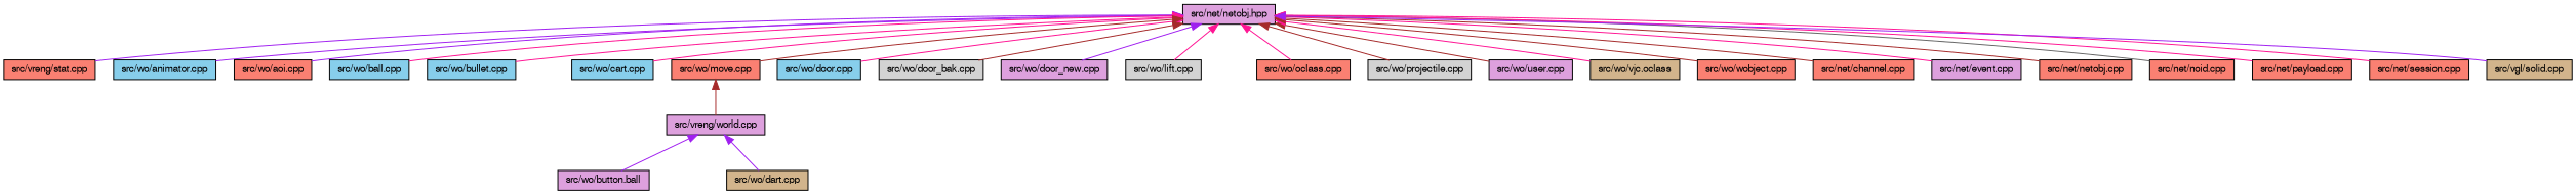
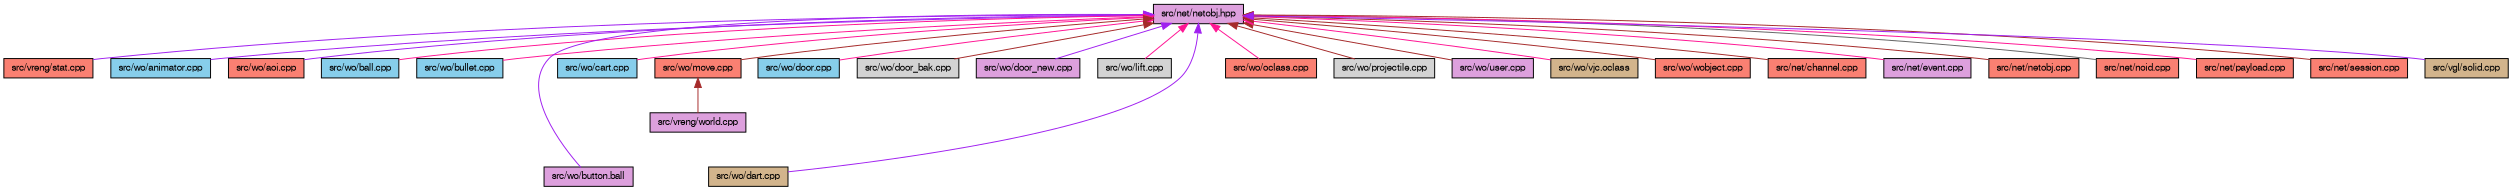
  digraph {
    node [color=black fillcolor=salmon fontname=FreeSans fontsize=10 shape=record style=filled]
    edge [color=deeppink dir=back fontname=FreeSans fontsize=10 labelfontname=FreeSans labelfontsize=10 style=solid]
    n1 [fillcolor=plum fontcolor=black height=0.2 label="src/net/netobj.hpp" width=0.4]
    n2 [height=0.2 label="src/vreng/stat.cpp" width=0.4]
    n3 [fillcolor=skyblue height=0.2 label="src/wo/animator.cpp" width=0.4]
    n4 [height=0.2 label="src/wo/aoi.cpp" width=0.4]
    n5 [fillcolor=skyblue height=0.2 label="src/wo/ball.cpp" width=0.4]
    n6 [fillcolor=skyblue height=0.2 label="src/wo/bullet.cpp" width=0.4]
    n7 [fillcolor=plum height=0.2 label="src/wo/button.ball" width=0.4]
    n8 [fillcolor=skyblue height=0.2 label="src/wo/cart.cpp" width=0.4]
    n9 [fillcolor=tan height=0.2 label="src/wo/dart.cpp" width=0.4]
    n10 [fillcolor=skyblue height=0.2 label="src/wo/door.cpp" width=0.4]
    n11 [fillcolor=lightgrey height=0.2 label="src/wo/door_bak.cpp" width=0.4]
    n12 [fillcolor=plum height=0.2 label="src/wo/door_new.cpp" width=0.4]
    n13 [fillcolor=lightgrey height=0.2 label="src/wo/lift.cpp" width=0.4]
    n14 [height=0.2 label="src/wo/move.cpp" width=0.4]
    n15 [height=0.2 label="src/wo/oclass.cpp" width=0.4]
    n16 [fillcolor=lightgrey height=0.2 label="src/wo/projectile.cpp" width=0.4]
    n17 [fillcolor=plum height=0.2 label="src/wo/user.cpp" width=0.4]
    n18 [fillcolor=tan height=0.2 label="src/wo/vjc.oclass" width=0.4]
    n19 [height=0.2 label="src/wo/wobject.cpp" width=0.4]
    n20 [height=0.2 label="src/net/channel.cpp" width=0.4]
    n21 [fillcolor=plum height=0.2 label="src/net/event.cpp" width=0.4]
    n22 [height=0.2 label="src/net/netobj.cpp" width=0.4]
    n23 [height=0.2 label="src/net/noid.cpp" width=0.4]
    n24 [height=0.2 label="src/net/payload.cpp" width=0.4]
    n25 [height=0.2 label="src/net/session.cpp" width=0.4]
    n26 [fillcolor=tan height=0.2 label="src/vgl/solid.cpp" width=0.4]
    n27 [fillcolor=plum height=0.2 label="src/vreng/world.cpp" width=0.4]
    n1 -> n2 [color=purple]
    n1 -> n3 [color=purple]
    n1 -> n4 [color=purple]
    n1 -> n5
    n1 -> n6
-   n27 -> n7 [color=purple]
+   n1 -> n7 [color=purple]
    n1 -> n8
-   n27 -> n9 [color=purple]
+   n1 -> n9 [color=purple]
    n1 -> n10
    n1 -> n11 [color=brown]
    n1 -> n12 [color=purple]
    n1 -> n13
    n1 -> n14 [color=brown]
    n1 -> n15
    n1 -> n16 [color=brown]
    n1 -> n17 [color=brown]
    n1 -> n18
    n1 -> n19 [color=brown]
    n1 -> n20 [color=brown]
    n1 -> n21
    n1 -> n22 [color=brown]
    n1 -> n23 [color=gray40]
    n1 -> n24
-   n1 -> n25
+   n1 -> n25 [color=brown]
    n1 -> n26 [color=purple]
    n14 -> n27 [color=brown]
  }
